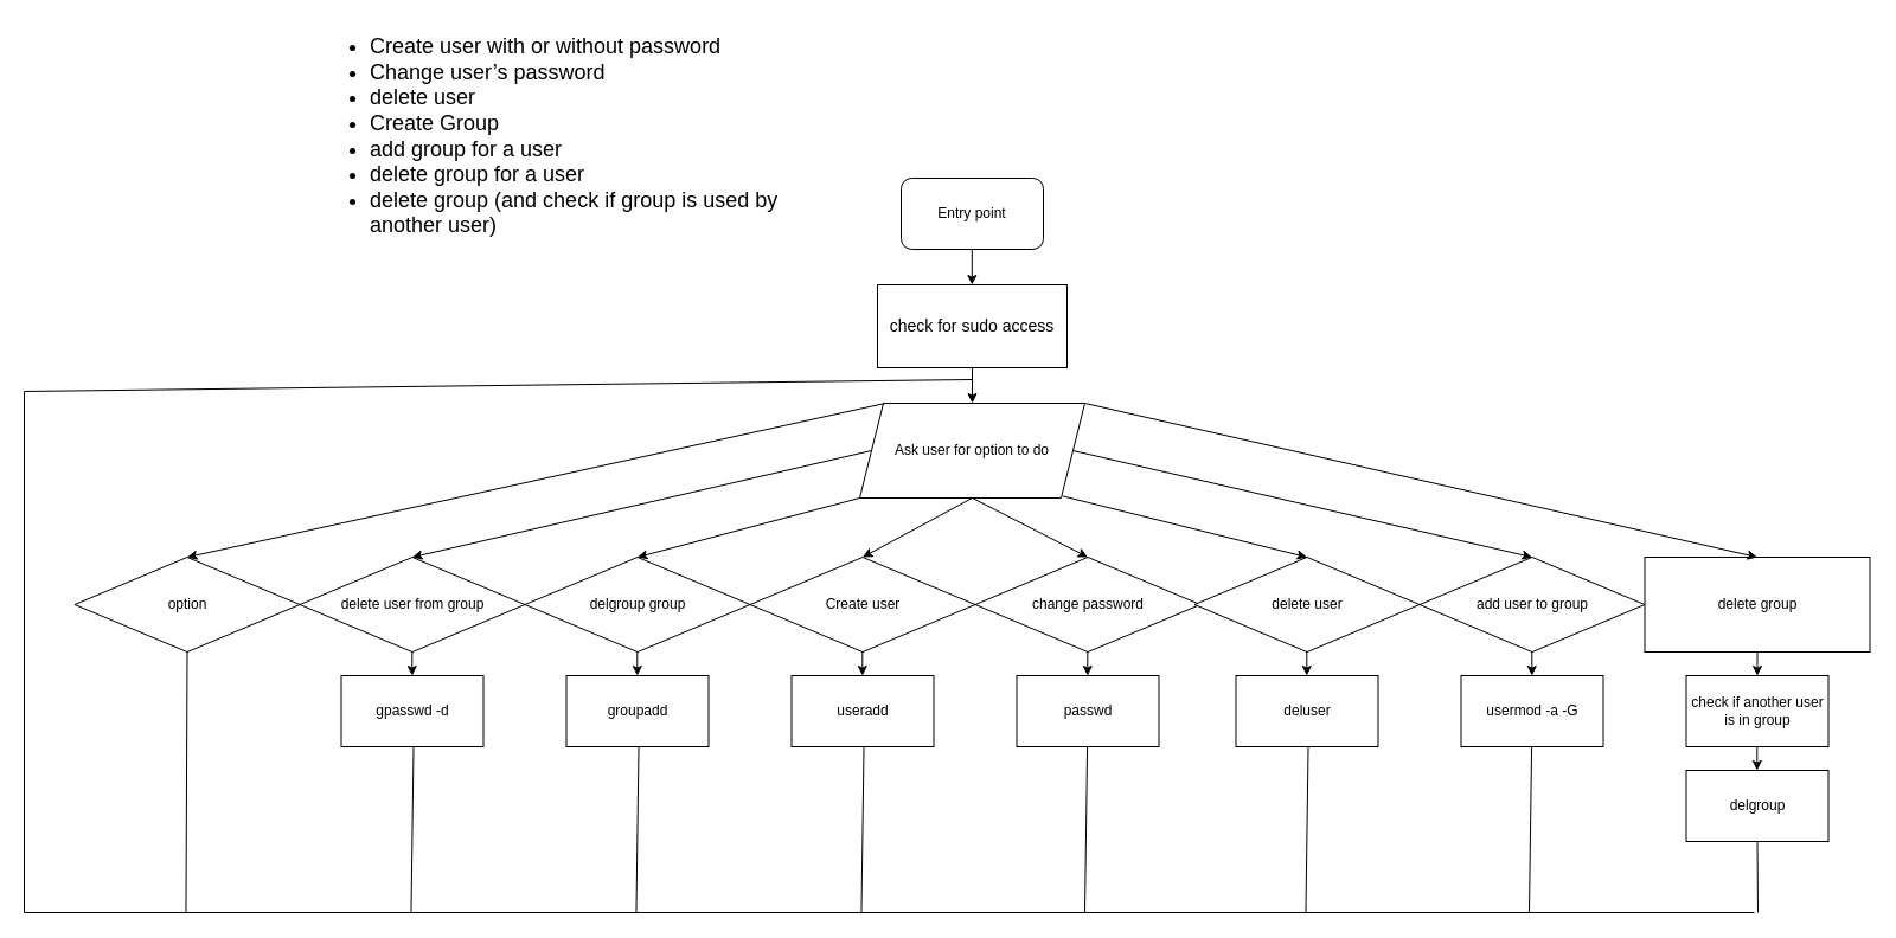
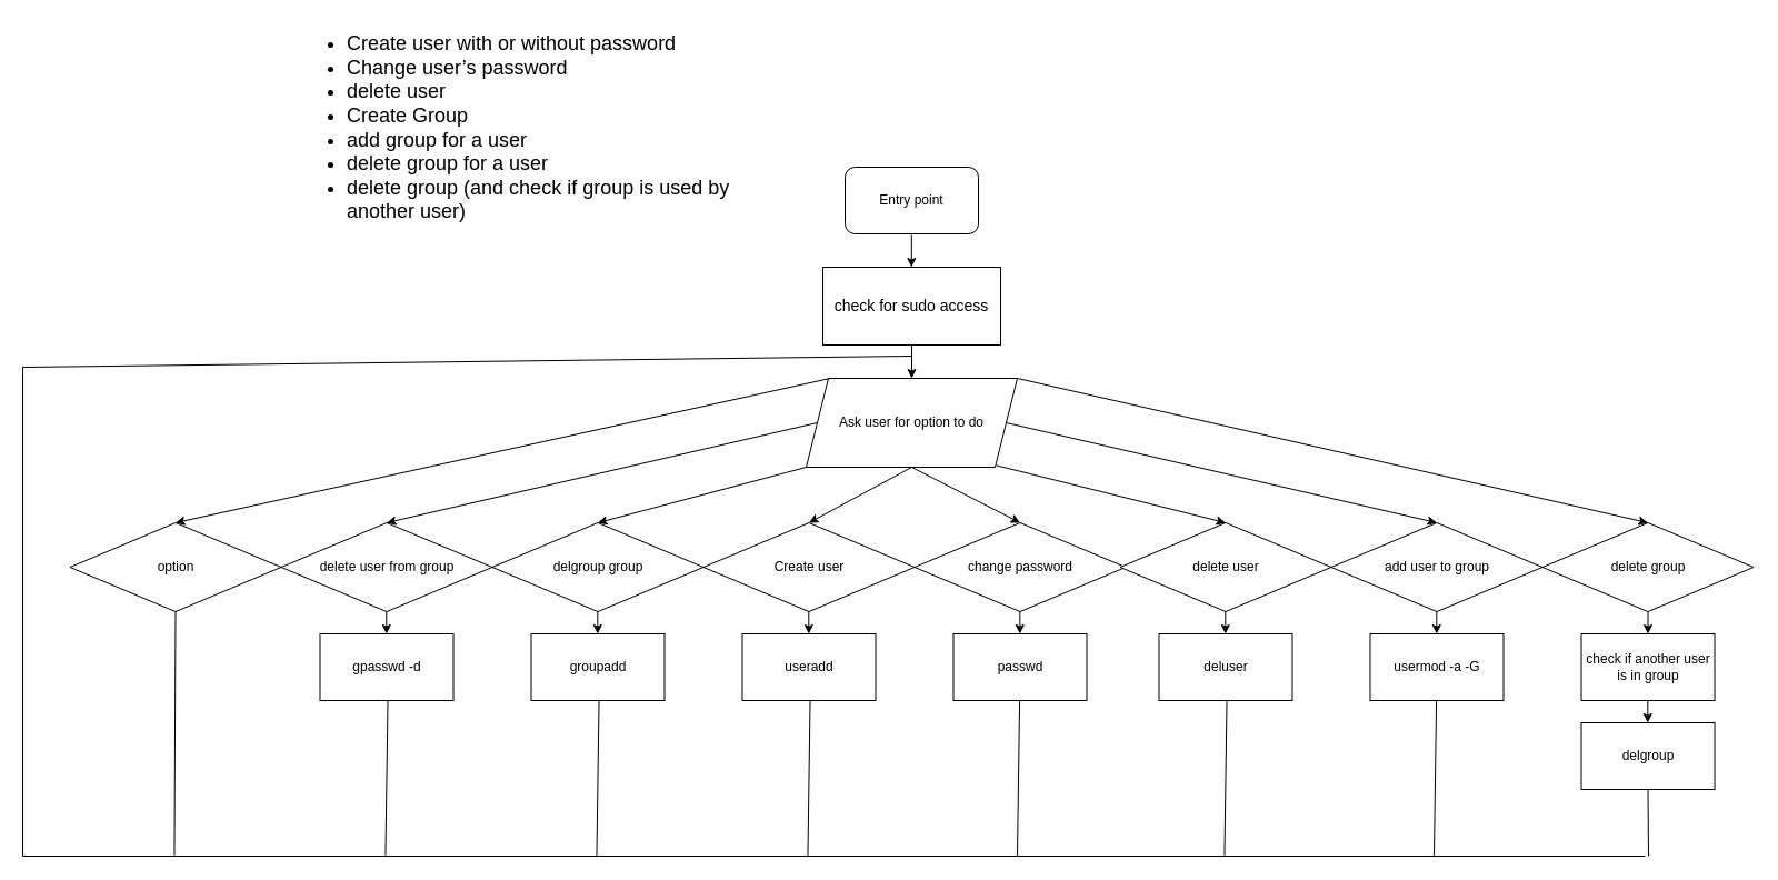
  <mxCell id="0" />
  <mxCell id="1" parent="0" />
  <mxCell id="2" value="&lt;div style=&quot;font-size: 18px;&quot; align=&quot;left&quot;&gt;&lt;ul&gt;&lt;li&gt;Create user with or without password&lt;br&gt;&lt;/li&gt;&lt;li&gt;Change user’s password&lt;/li&gt;&lt;li&gt;delete user&lt;/li&gt;&lt;li&gt;Create Group&lt;/li&gt;&lt;li&gt;add group for a user&lt;/li&gt;&lt;li&gt;delete group for a user&lt;/li&gt;&lt;li&gt;delete group (and check if group is used by another user)&lt;/li&gt;&lt;/ul&gt;&lt;/div&gt;" style="text;html=1;align=left;verticalAlign=middle;whiteSpace=wrap;rounded=0;" vertex="1" parent="1"><mxGeometry x="270" y="20" width="450" height="190" as="geometry" /></mxCell>
  <mxCell id="3" value="Entry point" style="rounded=1;whiteSpace=wrap;html=1;" vertex="1" parent="1"><mxGeometry x="760" y="150" width="120" height="60" as="geometry" /></mxCell>
  <mxCell id="4" value="&lt;div&gt;&lt;font style=&quot;font-size: 14px;&quot;&gt;check for sudo access&lt;/font&gt;&lt;/div&gt;" style="rounded=0;whiteSpace=wrap;html=1;" vertex="1" parent="1"><mxGeometry x="740" y="240" width="160" height="70" as="geometry" /></mxCell>
  <mxCell id="5" value="Ask user for option to do" style="shape=parallelogram;perimeter=parallelogramPerimeter;whiteSpace=wrap;html=1;fixedSize=1;" vertex="1" parent="1"><mxGeometry x="725" y="340" width="190" height="80" as="geometry" /></mxCell>
  <mxCell id="6" value="&lt;div&gt;Create user&lt;/div&gt;" style="rhombus;whiteSpace=wrap;html=1;" vertex="1" parent="1"><mxGeometry x="632.5" y="470" width="190" height="80" as="geometry" /></mxCell>
  <mxCell id="7" value="delgroup group" style="rhombus;whiteSpace=wrap;html=1;" vertex="1" parent="1"><mxGeometry x="442.5" y="470" width="190" height="80" as="geometry" /></mxCell>
  <mxCell id="8" value="change password" style="rhombus;whiteSpace=wrap;html=1;" vertex="1" parent="1"><mxGeometry x="822.5" y="470" width="190" height="80" as="geometry" /></mxCell>
  <mxCell id="9" value="add user to group" style="rhombus;whiteSpace=wrap;html=1;" vertex="1" parent="1"><mxGeometry x="1197.5" y="470" width="190" height="80" as="geometry" /></mxCell>
  <mxCell id="10" value="delete user" style="rhombus;whiteSpace=wrap;html=1;" vertex="1" parent="1"><mxGeometry x="1007.5" y="470" width="190" height="80" as="geometry" /></mxCell>
- <mxCell id="11" value="delete group" style="whiteSpace=wrap;html=1;rounded=0;" vertex="1" parent="1"><mxGeometry x="1387.5" y="470" width="190" height="80" as="geometry" /></mxCell>
+ <mxCell id="11" value="delete group" style="rhombus;whiteSpace=wrap;html=1;" vertex="1" parent="1"><mxGeometry x="1387.5" y="470" width="190" height="80" as="geometry" /></mxCell>
  <mxCell id="12" value="&lt;div&gt;option&lt;/div&gt;" style="rhombus;whiteSpace=wrap;html=1;" vertex="1" parent="1"><mxGeometry x="62.5" y="470" width="190" height="80" as="geometry" /></mxCell>
  <mxCell id="13" value="delete user from group" style="rhombus;whiteSpace=wrap;html=1;" vertex="1" parent="1"><mxGeometry x="252.5" y="470" width="190" height="80" as="geometry" /></mxCell>
  <mxCell id="14" value="" style="endArrow=classic;html=1;rounded=0;exitX=0.5;exitY=1;exitDx=0;exitDy=0;entryX=0.5;entryY=0;entryDx=0;entryDy=0;" edge="1" parent="1" source="5" target="8"><mxGeometry width="50" height="50" relative="1" as="geometry"><mxPoint x="820" y="420" as="sourcePoint" /><mxPoint x="860" y="380" as="targetPoint" /></mxGeometry></mxCell>
  <mxCell id="15" value="" style="endArrow=classic;html=1;rounded=0;exitX=0.5;exitY=1;exitDx=0;exitDy=0;entryX=0.5;entryY=0;entryDx=0;entryDy=0;" edge="1" parent="1" source="5" target="6"><mxGeometry width="50" height="50" relative="1" as="geometry"><mxPoint x="810" y="430" as="sourcePoint" /><mxPoint x="860" y="380" as="targetPoint" /></mxGeometry></mxCell>
  <mxCell id="16" value="" style="endArrow=classic;html=1;rounded=0;exitX=0.901;exitY=0.98;exitDx=0;exitDy=0;exitPerimeter=0;entryX=0.5;entryY=0;entryDx=0;entryDy=0;" edge="1" parent="1" source="5" target="10"><mxGeometry width="50" height="50" relative="1" as="geometry"><mxPoint x="990" y="430" as="sourcePoint" /><mxPoint x="1040" y="380" as="targetPoint" /></mxGeometry></mxCell>
  <mxCell id="17" value="" style="endArrow=classic;html=1;rounded=0;exitX=0;exitY=1;exitDx=0;exitDy=0;entryX=0.5;entryY=0;entryDx=0;entryDy=0;" edge="1" parent="1" source="5" target="7"><mxGeometry width="50" height="50" relative="1" as="geometry"><mxPoint x="920" y="430" as="sourcePoint" /><mxPoint x="970" y="380" as="targetPoint" /></mxGeometry></mxCell>
  <mxCell id="18" value="" style="endArrow=classic;html=1;rounded=0;exitX=0;exitY=0.5;exitDx=0;exitDy=0;entryX=0.5;entryY=0;entryDx=0;entryDy=0;" edge="1" parent="1" source="5" target="13"><mxGeometry width="50" height="50" relative="1" as="geometry"><mxPoint x="537" y="410" as="sourcePoint" /><mxPoint x="350" y="460" as="targetPoint" /></mxGeometry></mxCell>
  <mxCell id="19" value="" style="endArrow=classic;html=1;rounded=0;entryX=0.5;entryY=0;entryDx=0;entryDy=0;exitX=0.114;exitY=0;exitDx=0;exitDy=0;exitPerimeter=0;" edge="1" parent="1" source="5" target="12"><mxGeometry width="50" height="50" relative="1" as="geometry"><mxPoint x="510" y="430" as="sourcePoint" /><mxPoint x="560" y="380" as="targetPoint" /></mxGeometry></mxCell>
  <mxCell id="20" value="" style="endArrow=classic;html=1;rounded=0;exitX=1;exitY=0.5;exitDx=0;exitDy=0;entryX=0.5;entryY=0;entryDx=0;entryDy=0;" edge="1" parent="1" source="5" target="9"><mxGeometry width="50" height="50" relative="1" as="geometry"><mxPoint x="1130" y="360" as="sourcePoint" /><mxPoint x="1180" y="310" as="targetPoint" /></mxGeometry></mxCell>
  <mxCell id="21" value="" style="endArrow=classic;html=1;rounded=0;exitX=1;exitY=0;exitDx=0;exitDy=0;entryX=0.5;entryY=0;entryDx=0;entryDy=0;" edge="1" parent="1" source="5" target="11"><mxGeometry width="50" height="50" relative="1" as="geometry"><mxPoint x="1130" y="360" as="sourcePoint" /><mxPoint x="1180" y="310" as="targetPoint" /></mxGeometry></mxCell>
  <mxCell id="22" value="" style="endArrow=classic;html=1;rounded=0;entryX=0.5;entryY=0;entryDx=0;entryDy=0;exitX=0.5;exitY=1;exitDx=0;exitDy=0;" edge="1" parent="1" source="4" target="5"><mxGeometry width="50" height="50" relative="1" as="geometry"><mxPoint x="780" y="360" as="sourcePoint" /><mxPoint x="830" y="310" as="targetPoint" /></mxGeometry></mxCell>
  <mxCell id="23" value="" style="endArrow=classic;html=1;rounded=0;entryX=0.5;entryY=0;entryDx=0;entryDy=0;exitX=0.5;exitY=1;exitDx=0;exitDy=0;" edge="1" parent="1"><mxGeometry width="50" height="50" relative="1" as="geometry"><mxPoint x="819.8" y="210" as="sourcePoint" /><mxPoint x="819.8" y="240" as="targetPoint" /></mxGeometry></mxCell>
  <mxCell id="24" value="passwd" style="rounded=0;whiteSpace=wrap;html=1;" vertex="1" parent="1"><mxGeometry x="857.5" y="570" width="120" height="60" as="geometry" /></mxCell>
  <mxCell id="25" value="deluser" style="rounded=0;whiteSpace=wrap;html=1;" vertex="1" parent="1"><mxGeometry x="1042.5" y="570" width="120" height="60" as="geometry" /></mxCell>
  <mxCell id="26" value="check if another user is in group" style="rounded=0;whiteSpace=wrap;html=1;" vertex="1" parent="1"><mxGeometry x="1422.5" y="570" width="120" height="60" as="geometry" /></mxCell>
  <mxCell id="27" value="&lt;div&gt;delgroup&lt;/div&gt;" style="rounded=0;whiteSpace=wrap;html=1;" vertex="1" parent="1"><mxGeometry x="1422.5" y="650" width="120" height="60" as="geometry" /></mxCell>
  <mxCell id="28" value="&lt;div&gt;useradd&lt;/div&gt;" style="rounded=0;whiteSpace=wrap;html=1;" vertex="1" parent="1"><mxGeometry x="667.5" y="570" width="120" height="60" as="geometry" /></mxCell>
  <mxCell id="29" value="usermod -a -G" style="rounded=0;whiteSpace=wrap;html=1;" vertex="1" parent="1"><mxGeometry x="1232.5" y="570" width="120" height="60" as="geometry" /></mxCell>
  <mxCell id="30" value="&lt;div&gt;groupadd&lt;/div&gt;" style="rounded=0;whiteSpace=wrap;html=1;" vertex="1" parent="1"><mxGeometry x="477.5" y="570" width="120" height="60" as="geometry" /></mxCell>
  <mxCell id="31" value="&lt;p&gt;gpasswd -d&lt;/p&gt;" style="rounded=0;whiteSpace=wrap;html=1;" vertex="1" parent="1"><mxGeometry x="287.5" y="570" width="120" height="60" as="geometry" /></mxCell>
  <mxCell id="32" value="" style="endArrow=none;html=1;rounded=0;fontFamily=Helvetica;fontSize=12;fontColor=default;entryX=0.5;entryY=1;entryDx=0;entryDy=0;" edge="1" parent="1" target="27"><mxGeometry width="50" height="50" relative="1" as="geometry"><mxPoint x="1483" y="770" as="sourcePoint" /><mxPoint x="1250" y="750" as="targetPoint" /></mxGeometry></mxCell>
  <mxCell id="33" value="" style="endArrow=none;html=1;rounded=0;fontFamily=Helvetica;fontSize=12;fontColor=default;entryX=0.5;entryY=1;entryDx=0;entryDy=0;" edge="1" parent="1"><mxGeometry width="50" height="50" relative="1" as="geometry"><mxPoint x="1290" y="770" as="sourcePoint" /><mxPoint x="1292.08" y="630" as="targetPoint" /></mxGeometry></mxCell>
  <mxCell id="34" value="" style="endArrow=none;html=1;rounded=0;fontFamily=Helvetica;fontSize=12;fontColor=default;entryX=0.5;entryY=1;entryDx=0;entryDy=0;" edge="1" parent="1"><mxGeometry width="50" height="50" relative="1" as="geometry"><mxPoint x="1101.46" y="770" as="sourcePoint" /><mxPoint x="1103.54" y="630" as="targetPoint" /></mxGeometry></mxCell>
  <mxCell id="35" value="" style="endArrow=none;html=1;rounded=0;fontFamily=Helvetica;fontSize=12;fontColor=default;entryX=0.5;entryY=1;entryDx=0;entryDy=0;" edge="1" parent="1"><mxGeometry width="50" height="50" relative="1" as="geometry"><mxPoint x="915" y="770" as="sourcePoint" /><mxPoint x="917.08" y="630" as="targetPoint" /></mxGeometry></mxCell>
  <mxCell id="36" value="" style="endArrow=none;html=1;rounded=0;fontFamily=Helvetica;fontSize=12;fontColor=default;entryX=0.5;entryY=1;entryDx=0;entryDy=0;" edge="1" parent="1"><mxGeometry width="50" height="50" relative="1" as="geometry"><mxPoint x="726.46" y="770" as="sourcePoint" /><mxPoint x="728.54" y="630" as="targetPoint" /></mxGeometry></mxCell>
  <mxCell id="37" value="" style="endArrow=none;html=1;rounded=0;fontFamily=Helvetica;fontSize=12;fontColor=default;entryX=0.5;entryY=1;entryDx=0;entryDy=0;" edge="1" parent="1"><mxGeometry width="50" height="50" relative="1" as="geometry"><mxPoint x="536.46" y="770" as="sourcePoint" /><mxPoint x="538.54" y="630" as="targetPoint" /></mxGeometry></mxCell>
  <mxCell id="38" value="" style="endArrow=none;html=1;rounded=0;fontFamily=Helvetica;fontSize=12;fontColor=default;entryX=0.5;entryY=1;entryDx=0;entryDy=0;" edge="1" parent="1"><mxGeometry width="50" height="50" relative="1" as="geometry"><mxPoint x="346.46" y="770" as="sourcePoint" /><mxPoint x="348.54" y="630" as="targetPoint" /></mxGeometry></mxCell>
  <mxCell id="39" value="" style="endArrow=none;html=1;rounded=0;fontFamily=Helvetica;fontSize=12;fontColor=default;entryX=0.5;entryY=1;entryDx=0;entryDy=0;" edge="1" parent="1" target="12"><mxGeometry width="50" height="50" relative="1" as="geometry"><mxPoint x="156.46" y="770" as="sourcePoint" /><mxPoint x="158.54" y="630" as="targetPoint" /></mxGeometry></mxCell>
  <mxCell id="40" value="" style="endArrow=classic;html=1;rounded=0;fontFamily=Helvetica;fontSize=12;fontColor=default;exitX=0.5;exitY=1;exitDx=0;exitDy=0;entryX=0.5;entryY=0;entryDx=0;entryDy=0;" edge="1" parent="1" source="11" target="26"><mxGeometry width="50" height="50" relative="1" as="geometry"><mxPoint x="1520" y="570" as="sourcePoint" /><mxPoint x="1570" y="520" as="targetPoint" /></mxGeometry></mxCell>
  <mxCell id="41" value="" style="endArrow=classic;html=1;rounded=0;fontFamily=Helvetica;fontSize=12;fontColor=default;exitX=0.5;exitY=1;exitDx=0;exitDy=0;entryX=0.5;entryY=0;entryDx=0;entryDy=0;" edge="1" parent="1"><mxGeometry width="50" height="50" relative="1" as="geometry"><mxPoint x="1292.3" y="550" as="sourcePoint" /><mxPoint x="1292.3" y="570" as="targetPoint" /></mxGeometry></mxCell>
  <mxCell id="42" value="" style="endArrow=classic;html=1;rounded=0;fontFamily=Helvetica;fontSize=12;fontColor=default;exitX=0.5;exitY=1;exitDx=0;exitDy=0;entryX=0.5;entryY=0;entryDx=0;entryDy=0;" edge="1" parent="1"><mxGeometry width="50" height="50" relative="1" as="geometry"><mxPoint x="1102.3" y="550" as="sourcePoint" /><mxPoint x="1102.3" y="570" as="targetPoint" /></mxGeometry></mxCell>
  <mxCell id="43" value="" style="endArrow=classic;html=1;rounded=0;fontFamily=Helvetica;fontSize=12;fontColor=default;exitX=0.5;exitY=1;exitDx=0;exitDy=0;entryX=0.5;entryY=0;entryDx=0;entryDy=0;" edge="1" parent="1"><mxGeometry width="50" height="50" relative="1" as="geometry"><mxPoint x="917.3" y="550" as="sourcePoint" /><mxPoint x="917.3" y="570" as="targetPoint" /></mxGeometry></mxCell>
  <mxCell id="44" value="" style="endArrow=classic;html=1;rounded=0;fontFamily=Helvetica;fontSize=12;fontColor=default;exitX=0.5;exitY=1;exitDx=0;exitDy=0;entryX=0.5;entryY=0;entryDx=0;entryDy=0;" edge="1" parent="1"><mxGeometry width="50" height="50" relative="1" as="geometry"><mxPoint x="727.3" y="550" as="sourcePoint" /><mxPoint x="727.3" y="570" as="targetPoint" /></mxGeometry></mxCell>
  <mxCell id="45" value="" style="endArrow=classic;html=1;rounded=0;fontFamily=Helvetica;fontSize=12;fontColor=default;exitX=0.5;exitY=1;exitDx=0;exitDy=0;entryX=0.5;entryY=0;entryDx=0;entryDy=0;" edge="1" parent="1"><mxGeometry width="50" height="50" relative="1" as="geometry"><mxPoint x="537.3" y="550" as="sourcePoint" /><mxPoint x="537.3" y="570" as="targetPoint" /></mxGeometry></mxCell>
  <mxCell id="46" value="" style="endArrow=classic;html=1;rounded=0;fontFamily=Helvetica;fontSize=12;fontColor=default;exitX=0.5;exitY=1;exitDx=0;exitDy=0;entryX=0.5;entryY=0;entryDx=0;entryDy=0;" edge="1" parent="1"><mxGeometry width="50" height="50" relative="1" as="geometry"><mxPoint x="347.3" y="550" as="sourcePoint" /><mxPoint x="347.3" y="570" as="targetPoint" /></mxGeometry></mxCell>
  <mxCell id="47" value="" style="endArrow=classic;html=1;rounded=0;fontFamily=Helvetica;fontSize=12;fontColor=default;exitX=0.5;exitY=1;exitDx=0;exitDy=0;entryX=0.5;entryY=0;entryDx=0;entryDy=0;" edge="1" parent="1"><mxGeometry width="50" height="50" relative="1" as="geometry"><mxPoint x="1482.3" y="630" as="sourcePoint" /><mxPoint x="1482.3" y="650" as="targetPoint" /></mxGeometry></mxCell>
  <mxCell id="48" value="" style="endArrow=none;html=1;rounded=0;fontFamily=Helvetica;fontSize=12;fontColor=default;" edge="1" parent="1"><mxGeometry width="50" height="50" relative="1" as="geometry"><mxPoint x="20" y="770" as="sourcePoint" /><mxPoint x="1480" y="770" as="targetPoint" /></mxGeometry></mxCell>
  <mxCell id="49" value="" style="endArrow=none;html=1;rounded=0;fontFamily=Helvetica;fontSize=12;fontColor=default;" edge="1" parent="1"><mxGeometry width="50" height="50" relative="1" as="geometry"><mxPoint x="20" y="770" as="sourcePoint" /><mxPoint x="20" y="330" as="targetPoint" /></mxGeometry></mxCell>
  <mxCell id="50" value="" style="endArrow=none;html=1;rounded=0;fontFamily=Helvetica;fontSize=12;fontColor=default;" edge="1" parent="1"><mxGeometry width="50" height="50" relative="1" as="geometry"><mxPoint x="20" y="330" as="sourcePoint" /><mxPoint x="820" y="320" as="targetPoint" /></mxGeometry></mxCell>
